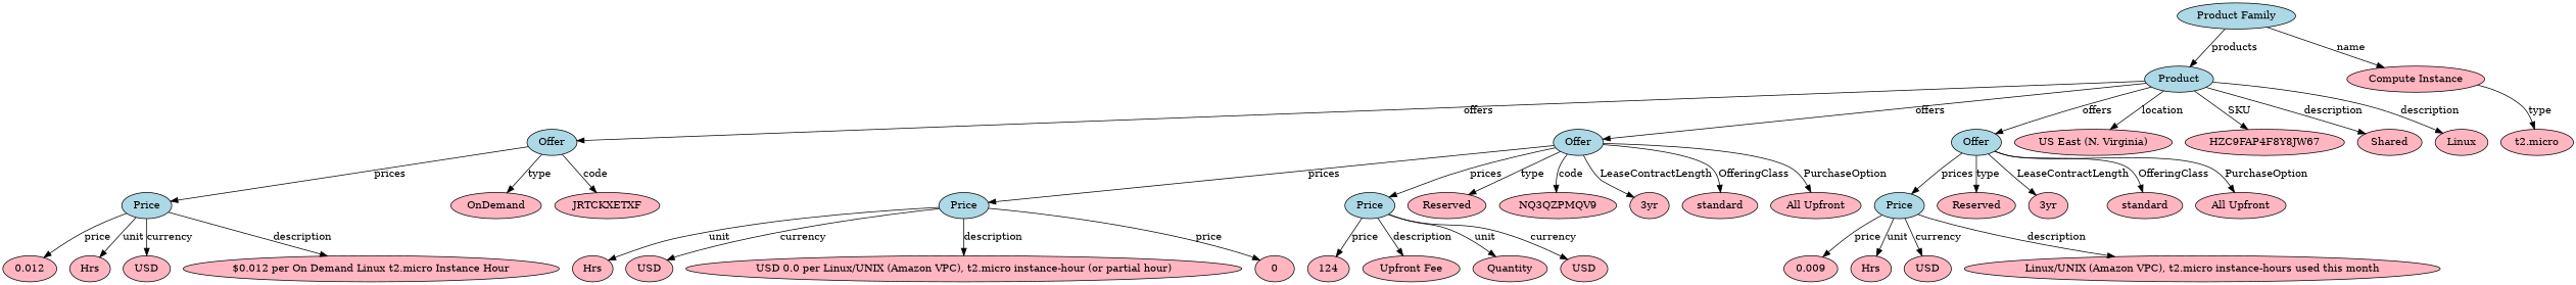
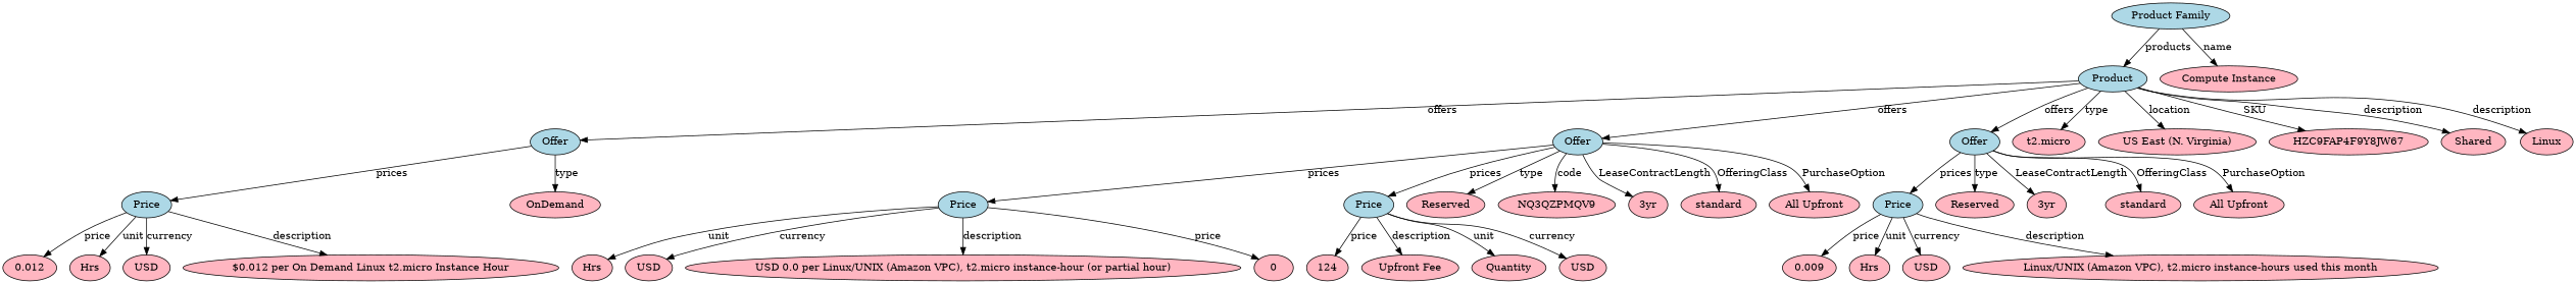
  digraph {
    node [fillcolor=lightpink style=filled shape=oval]
    n1 [fillcolor=lightblue label=Price shape=""]
    n2 [label=0.012]
    n3 [label=Hrs]
    n4 [label=USD]
    n5 [label="$0.012 per On Demand Linux t2.micro Instance Hour"]
    n6 [fillcolor=lightblue label=Price shape=""]
    n7 [label=Hrs]
    n8 [label=USD]
    n9 [label="USD 0.0 per Linux/UNIX (Amazon VPC), t2.micro instance-hour (or partial hour)"]
    n10 [label=0]
    n11 [fillcolor=lightblue label=Price shape=""]
    n12 [label=124]
    n13 [label="Upfront Fee"]
    n14 [label=Quantity]
    n15 [label=USD]
    n16 [fillcolor=lightblue label=Price shape=""]
    n17 [label=0.009]
    n18 [label=Hrs]
    n19 [label=USD]
    n20 [label="Linux/UNIX (Amazon VPC), t2.micro instance-hours used this month"]
    n21 [fillcolor=lightblue label=Offer shape=""]
    OnDemand
-   JRTCKXETXF
    n24 [fillcolor=lightblue label=Offer shape=""]
    n25 [label=Reserved]
    NQ3QZPMQV9
    n27 [label="3yr"]
    n28 [label=standard]
    n29 [label="All Upfront"]
    n30 [fillcolor=lightblue label=Offer shape=""]
    n31 [label=Reserved]
    n32 [label="3yr"]
    n33 [label=standard]
    n34 [label="All Upfront"]
    n35 [fillcolor=lightblue label="Product Family" shape=""]
    n36 [fillcolor=lightblue label=Product shape=""]
    "Compute Instance"
    "t2.micro"
    "US East (N. Virginia)"
-   HZC9FAP4F9Y8JW67 [label=HZC9FAP4F8Y8JW67]
+   HZC9FAP4F9Y8JW67
    Shared
    Linux
    n1 -> n2 [label=price]
    n1 -> n3 [label=unit]
    n1 -> n4 [label=currency]
    n1 -> n5 [label=description]
    n6 -> n7 [label=unit]
    n6 -> n8 [label=currency]
    n6 -> n9 [label=description]
    n6 -> n10 [label=price]
    n11 -> n12 [label=price]
    n11 -> n13 [label=description]
    n11 -> n14 [label=unit]
    n11 -> n15 [label=currency]
    n16 -> n17 [label=price]
    n16 -> n18 [label=unit]
    n16 -> n19 [label=currency]
    n16 -> n20 [label=description]
    n21 -> n1 [label=prices]
    n21 -> OnDemand [label=type]
-   n21 -> JRTCKXETXF [label=code]
    n24 -> n6 [label=prices]
    n24 -> n11 [label=prices]
    n24 -> n25 [label=type]
    n24 -> NQ3QZPMQV9 [label=code]
    n24 -> n27 [label=LeaseContractLength]
    n24 -> n28 [label=OfferingClass]
    n24 -> n29 [label=PurchaseOption]
    n30 -> n16 [label=prices]
    n30 -> n31 [label=type]
    n30 -> n32 [label=LeaseContractLength]
    n30 -> n33 [label=OfferingClass]
    n30 -> n34 [label=PurchaseOption]
    n35 -> n36 [label=products]
    n35 -> "Compute Instance" [label=name]
    n36 -> n21 [label=offers]
    n36 -> n24 [label=offers]
    n36 -> n30 [label=offers]
-   "Compute Instance" -> "t2.micro" [label=type]
+   n36 -> "t2.micro" [label=type]
    n36 -> "US East (N. Virginia)" [label=location]
    n36 -> HZC9FAP4F9Y8JW67 [label=SKU]
    n36 -> Shared [label=description]
    n36 -> Linux [label=description]
  }
